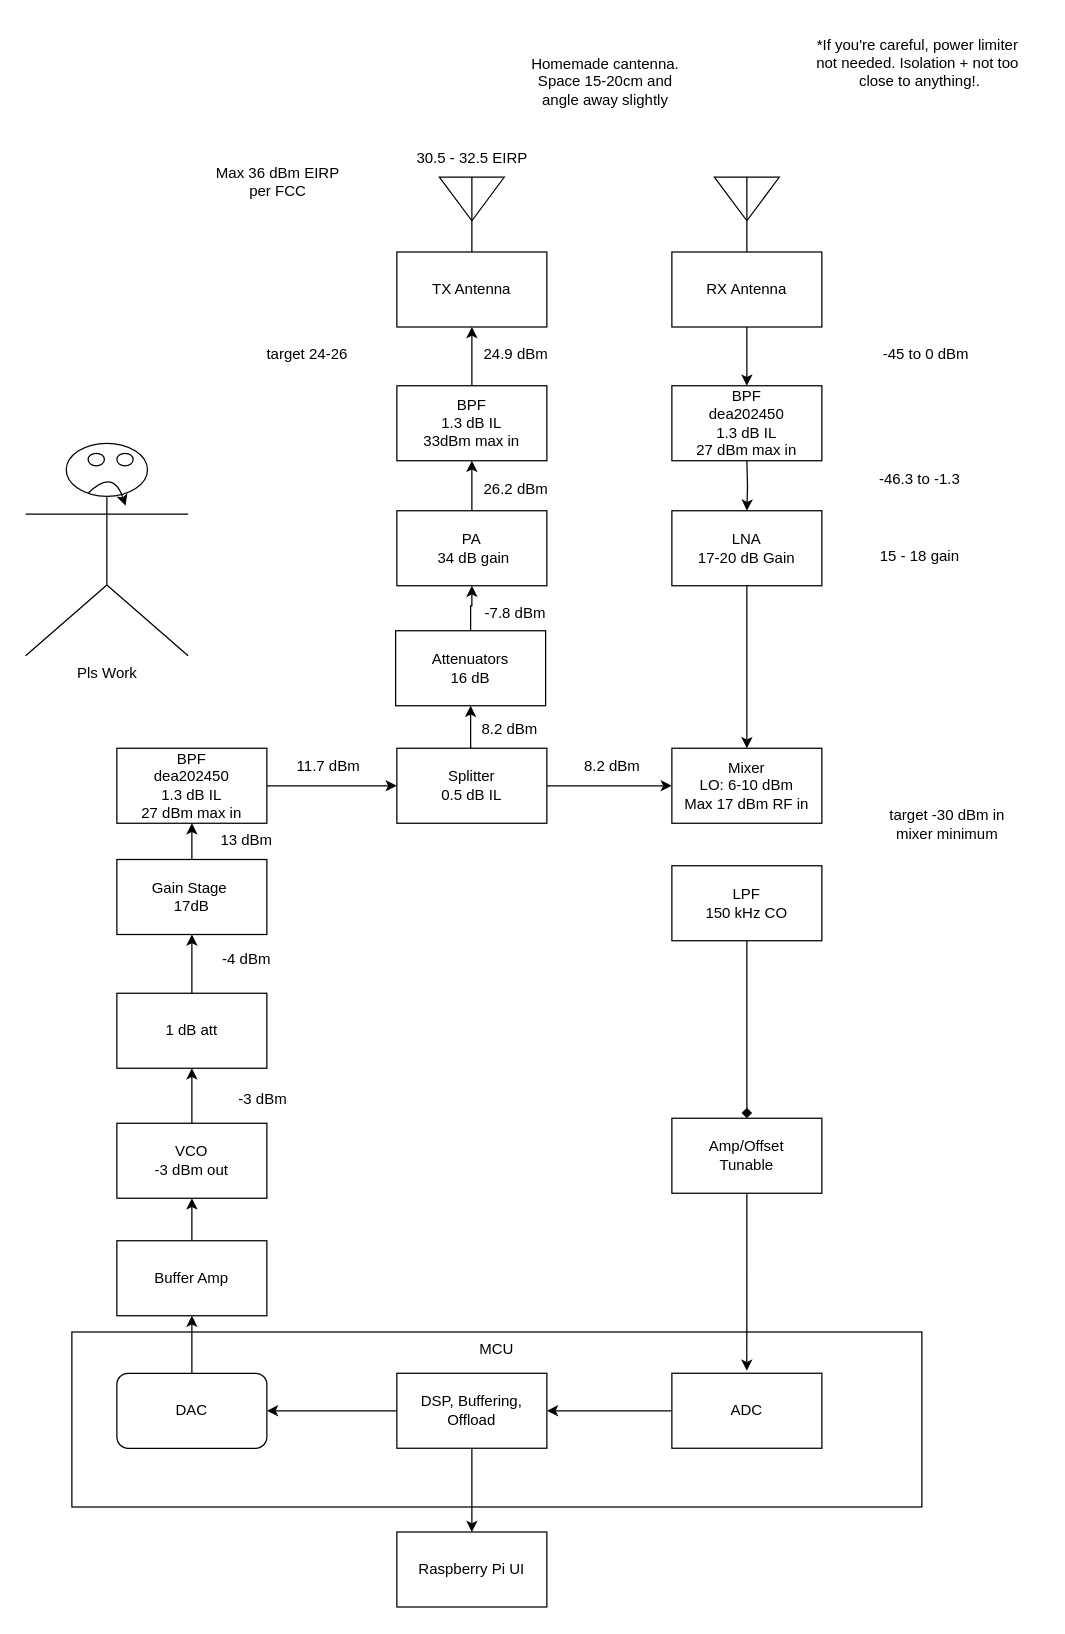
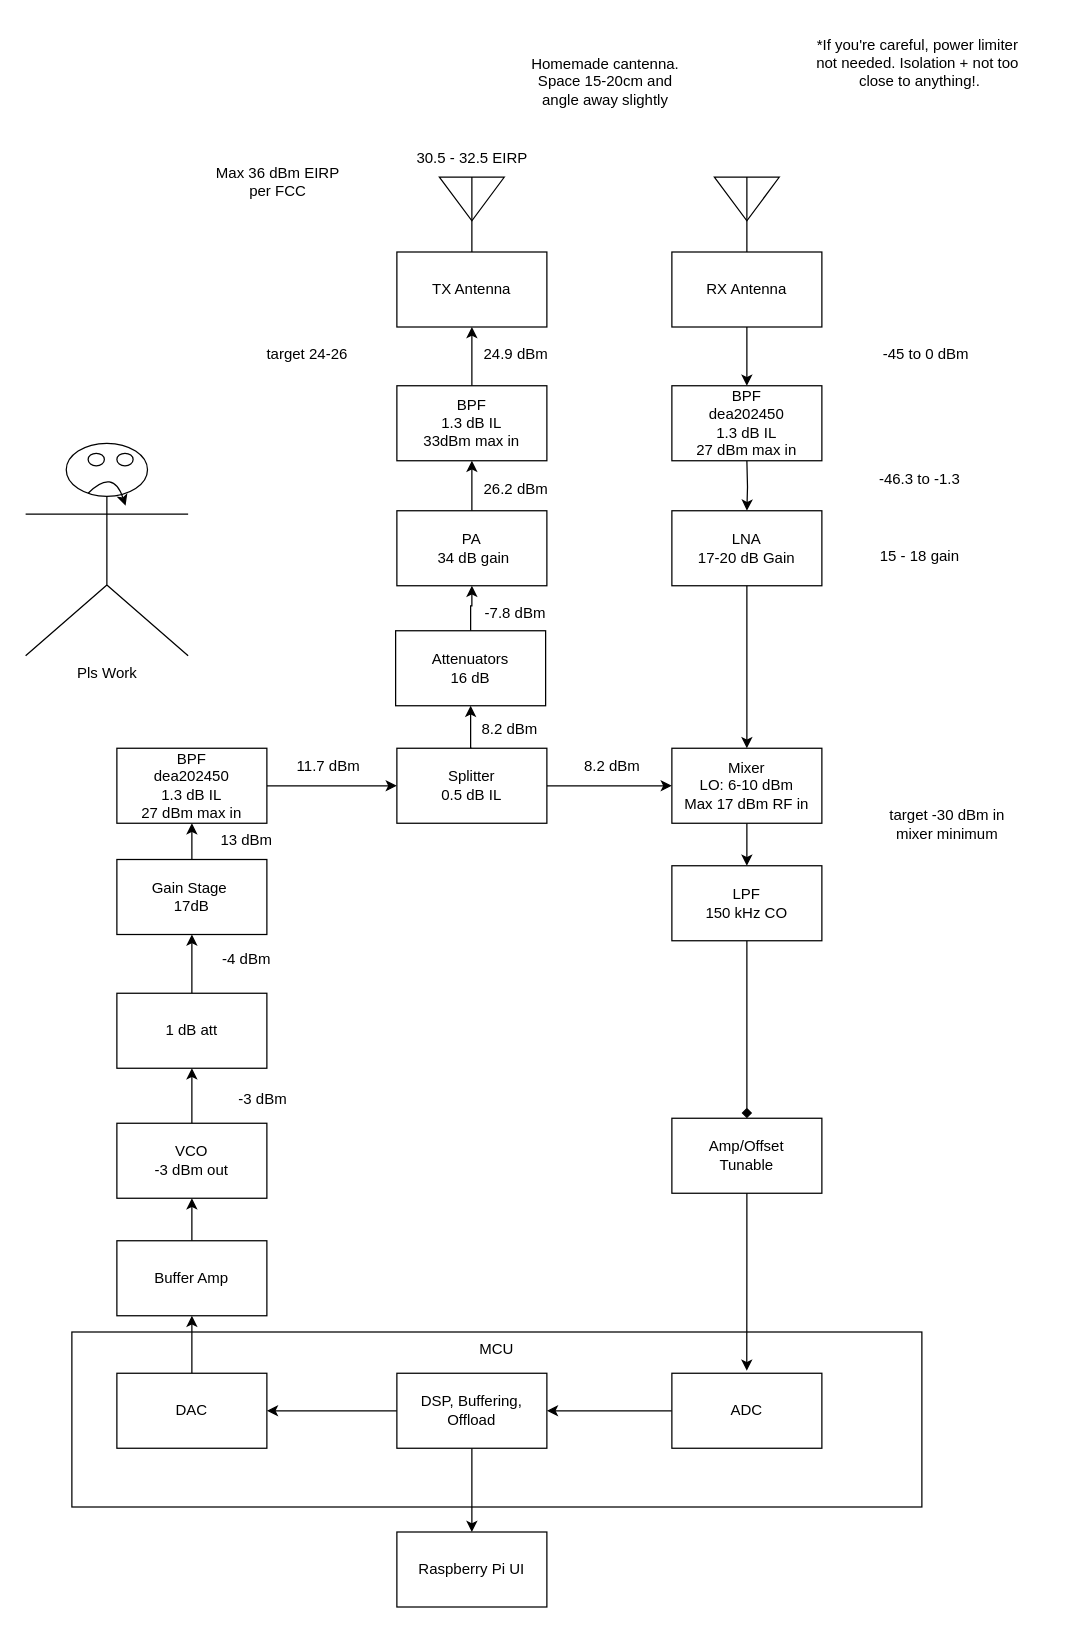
  <mxCell id="0" />
  <mxCell id="1" parent="0" />
  <mxCell id="2" value="" style="edgeStyle=orthogonalEdgeStyle;rounded=0;orthogonalLoop=1;jettySize=auto;html=1;" parent="1" source="3" edge="1"><mxGeometry relative="1" as="geometry"><mxPoint x="597" y="308" as="targetPoint" /></mxGeometry></mxCell>
  <mxCell id="3" value="RX Antenna" style="rounded=0;whiteSpace=wrap;html=1;" parent="1" vertex="1"><mxGeometry x="537" y="201" width="120" height="60" as="geometry" /></mxCell>
  <mxCell id="4" value="TX Antenna" style="rounded=0;whiteSpace=wrap;html=1;" parent="1" vertex="1"><mxGeometry x="317" y="201" width="120" height="60" as="geometry" /></mxCell>
  <mxCell id="5" value="" style="edgeStyle=orthogonalEdgeStyle;rounded=0;orthogonalLoop=1;jettySize=auto;html=1;" parent="1" source="6" target="21" edge="1"><mxGeometry relative="1" as="geometry" /></mxCell>
- <mxCell id="6" value="DAC" style="whiteSpace=wrap;html=1;rounded=1;" parent="1" vertex="1"><mxGeometry x="93" y="1098" width="120" height="60" as="geometry" /></mxCell>
+ <mxCell id="6" value="DAC" style="rounded=0;whiteSpace=wrap;html=1;" parent="1" vertex="1"><mxGeometry x="93" y="1098" width="120" height="60" as="geometry" /></mxCell>
  <mxCell id="7" value="" style="edgeStyle=orthogonalEdgeStyle;rounded=0;orthogonalLoop=1;jettySize=auto;html=1;" parent="1" source="8" target="11" edge="1"><mxGeometry relative="1" as="geometry" /></mxCell>
  <mxCell id="8" value="ADC" style="rounded=0;whiteSpace=wrap;html=1;" parent="1" vertex="1"><mxGeometry x="537" y="1098" width="120" height="60" as="geometry" /></mxCell>
  <mxCell id="9" value="" style="edgeStyle=orthogonalEdgeStyle;rounded=0;orthogonalLoop=1;jettySize=auto;html=1;" parent="1" source="11" target="6" edge="1"><mxGeometry relative="1" as="geometry" /></mxCell>
  <mxCell id="10" value="" style="edgeStyle=orthogonalEdgeStyle;rounded=0;orthogonalLoop=1;jettySize=auto;html=1;" parent="1" source="11" target="17" edge="1"><mxGeometry relative="1" as="geometry" /></mxCell>
  <mxCell id="11" value="DSP, Buffering, Offload" style="whiteSpace=wrap;html=1;" parent="1" vertex="1"><mxGeometry x="317" y="1098" width="120" height="60" as="geometry" /></mxCell>
  <mxCell id="12" value="" style="triangle;whiteSpace=wrap;html=1;direction=south;" parent="1" vertex="1"><mxGeometry x="351" y="141" width="52" height="35" as="geometry" /></mxCell>
  <mxCell id="13" value="" style="endArrow=none;html=1;rounded=0;entryX=0;entryY=0.5;entryDx=0;entryDy=0;" parent="1" target="12" edge="1"><mxGeometry width="50" height="50" relative="1" as="geometry"><mxPoint x="377" y="201" as="sourcePoint" /><mxPoint x="377" y="141" as="targetPoint" /></mxGeometry></mxCell>
  <mxCell id="14" value="" style="triangle;whiteSpace=wrap;html=1;direction=south;" parent="1" vertex="1"><mxGeometry x="571" y="141" width="52" height="35" as="geometry" /></mxCell>
  <mxCell id="15" value="" style="endArrow=none;html=1;rounded=0;entryX=0;entryY=0.5;entryDx=0;entryDy=0;" parent="1" target="14" edge="1"><mxGeometry width="50" height="50" relative="1" as="geometry"><mxPoint x="597" y="201" as="sourcePoint" /><mxPoint x="597" y="141" as="targetPoint" /></mxGeometry></mxCell>
  <mxCell id="16" value="Max 36 dBm EIRP per FCC" style="text;html=1;align=center;verticalAlign=middle;whiteSpace=wrap;rounded=0;" parent="1" vertex="1"><mxGeometry x="167" y="130" width="110" height="30" as="geometry" /></mxCell>
  <mxCell id="17" value="Raspberry Pi UI" style="rounded=0;whiteSpace=wrap;html=1;" parent="1" vertex="1"><mxGeometry x="317" y="1225" width="120" height="60" as="geometry" /></mxCell>
  <mxCell id="18" value="MCU&lt;div&gt;&lt;/div&gt;" style="rounded=0;whiteSpace=wrap;html=1;fillColor=none;verticalAlign=top;" parent="1" vertex="1"><mxGeometry x="57" y="1065" width="680" height="140" as="geometry" /></mxCell>
  <mxCell id="19" value="Homemade cantenna. Space 15-20cm and angle away slightly" style="text;html=1;align=center;verticalAlign=middle;whiteSpace=wrap;rounded=0;" parent="1" vertex="1"><mxGeometry x="417" y="50" width="134" height="30" as="geometry" /></mxCell>
  <mxCell id="20" value="" style="edgeStyle=orthogonalEdgeStyle;rounded=0;orthogonalLoop=1;jettySize=auto;html=1;" parent="1" source="21" target="23" edge="1"><mxGeometry relative="1" as="geometry" /></mxCell>
  <mxCell id="21" value="Buffer Amp" style="rounded=0;whiteSpace=wrap;html=1;" parent="1" vertex="1"><mxGeometry x="93" y="992" width="120" height="60" as="geometry" /></mxCell>
  <mxCell id="22" value="" style="edgeStyle=orthogonalEdgeStyle;rounded=0;orthogonalLoop=1;jettySize=auto;html=1;" edge="1" parent="1" source="23" target="67"><mxGeometry relative="1" as="geometry" /></mxCell>
  <mxCell id="23" value="VCO&lt;div&gt;-3 dBm out&lt;/div&gt;" style="rounded=0;whiteSpace=wrap;html=1;" parent="1" vertex="1"><mxGeometry x="93" y="898" width="120" height="60" as="geometry" /></mxCell>
  <mxCell id="24" value="" style="edgeStyle=orthogonalEdgeStyle;rounded=0;orthogonalLoop=1;jettySize=auto;html=1;" parent="1" source="25" target="34" edge="1"><mxGeometry relative="1" as="geometry" /></mxCell>
  <mxCell id="25" value="Gain Stage&amp;nbsp;&lt;div&gt;17dB&lt;/div&gt;" style="rounded=0;whiteSpace=wrap;html=1;" parent="1" vertex="1"><mxGeometry x="93" y="687" width="120" height="60" as="geometry" /></mxCell>
  <mxCell id="26" value="" style="edgeStyle=orthogonalEdgeStyle;rounded=0;orthogonalLoop=1;jettySize=auto;html=1;" parent="1" source="28" target="32" edge="1"><mxGeometry relative="1" as="geometry" /></mxCell>
  <mxCell id="27" style="edgeStyle=orthogonalEdgeStyle;rounded=0;orthogonalLoop=1;jettySize=auto;html=1;exitX=0.5;exitY=0;exitDx=0;exitDy=0;entryX=0.5;entryY=1;entryDx=0;entryDy=0;" parent="1" source="28" target="64" edge="1"><mxGeometry relative="1" as="geometry" /></mxCell>
  <mxCell id="28" value="Splitter&lt;div&gt;0.5 dB IL&lt;/div&gt;" style="rounded=0;whiteSpace=wrap;html=1;" parent="1" vertex="1"><mxGeometry x="317" y="598" width="120" height="60" as="geometry" /></mxCell>
  <mxCell id="29" value="-3 dBm" style="text;html=1;align=center;verticalAlign=middle;whiteSpace=wrap;rounded=0;" parent="1" vertex="1"><mxGeometry x="180" y="864" width="60" height="30" as="geometry" /></mxCell>
  <mxCell id="30" value="13 dBm" style="text;html=1;align=center;verticalAlign=middle;whiteSpace=wrap;rounded=0;" parent="1" vertex="1"><mxGeometry x="167" y="657" width="60" height="30" as="geometry" /></mxCell>
+ <mxCell id="31" value="" style="edgeStyle=orthogonalEdgeStyle;rounded=0;orthogonalLoop=1;jettySize=auto;html=1;" parent="1" source="32" target="50" edge="1"><mxGeometry relative="1" as="geometry" /></mxCell>
  <mxCell id="32" value="Mixer&lt;div&gt;LO: 6-10 dBm&lt;/div&gt;&lt;div&gt;Max 17 dBm RF in&lt;/div&gt;" style="rounded=0;whiteSpace=wrap;html=1;" parent="1" vertex="1"><mxGeometry x="537" y="598" width="120" height="60" as="geometry" /></mxCell>
  <mxCell id="33" value="" style="edgeStyle=orthogonalEdgeStyle;rounded=0;orthogonalLoop=1;jettySize=auto;html=1;" parent="1" source="34" target="28" edge="1"><mxGeometry relative="1" as="geometry" /></mxCell>
  <mxCell id="34" value="BPF&lt;div&gt;dea202450&lt;br&gt;&lt;div&gt;1.3 dB IL&lt;/div&gt;&lt;div&gt;27 dBm max in&lt;/div&gt;&lt;/div&gt;" style="rounded=0;whiteSpace=wrap;html=1;" parent="1" vertex="1"><mxGeometry x="93" y="598" width="120" height="60" as="geometry" /></mxCell>
  <mxCell id="35" value="11.7 dBm" style="text;html=1;align=center;verticalAlign=middle;resizable=0;points=[];autosize=1;strokeColor=none;fillColor=none;" parent="1" vertex="1"><mxGeometry x="227" y="598" width="70" height="30" as="geometry" /></mxCell>
  <mxCell id="36" value="8.2 dBm" style="text;html=1;align=center;verticalAlign=middle;resizable=0;points=[];autosize=1;strokeColor=none;fillColor=none;" parent="1" vertex="1"><mxGeometry x="454" y="598" width="70" height="30" as="geometry" /></mxCell>
  <mxCell id="37" value="" style="edgeStyle=orthogonalEdgeStyle;rounded=0;orthogonalLoop=1;jettySize=auto;html=1;" parent="1" source="38" target="41" edge="1"><mxGeometry relative="1" as="geometry" /></mxCell>
  <mxCell id="38" value="PA&lt;div&gt;&amp;nbsp;34 dB gain&lt;/div&gt;" style="rounded=0;whiteSpace=wrap;html=1;" parent="1" vertex="1"><mxGeometry x="317" y="408" width="120" height="60" as="geometry" /></mxCell>
  <mxCell id="39" value="8.2 dBm" style="text;html=1;align=center;verticalAlign=middle;resizable=0;points=[];autosize=1;strokeColor=none;fillColor=none;" parent="1" vertex="1"><mxGeometry x="372" y="568" width="70" height="30" as="geometry" /></mxCell>
  <mxCell id="40" value="" style="edgeStyle=orthogonalEdgeStyle;rounded=0;orthogonalLoop=1;jettySize=auto;html=1;" parent="1" source="41" target="4" edge="1"><mxGeometry relative="1" as="geometry" /></mxCell>
  <mxCell id="41" value="BPF&lt;div&gt;&lt;div&gt;1.3 dB IL&lt;/div&gt;&lt;/div&gt;&lt;div&gt;33dBm max in&lt;/div&gt;" style="rounded=0;whiteSpace=wrap;html=1;" parent="1" vertex="1"><mxGeometry x="317" y="308" width="120" height="60" as="geometry" /></mxCell>
  <mxCell id="42" value="26.2 dBm" style="text;html=1;align=center;verticalAlign=middle;resizable=0;points=[];autosize=1;strokeColor=none;fillColor=none;" parent="1" vertex="1"><mxGeometry x="377" y="376" width="70" height="30" as="geometry" /></mxCell>
  <mxCell id="43" value="24.9 dBm" style="text;html=1;align=center;verticalAlign=middle;resizable=0;points=[];autosize=1;strokeColor=none;fillColor=none;" parent="1" vertex="1"><mxGeometry x="377" y="268" width="70" height="30" as="geometry" /></mxCell>
  <mxCell id="44" value="30.5 - 32.5 EIRP" style="text;html=1;align=center;verticalAlign=middle;resizable=0;points=[];autosize=1;strokeColor=none;fillColor=none;" parent="1" vertex="1"><mxGeometry x="322" y="111" width="110" height="30" as="geometry" /></mxCell>
  <mxCell id="45" value="" style="edgeStyle=orthogonalEdgeStyle;rounded=0;orthogonalLoop=1;jettySize=auto;html=1;" parent="1" target="47" edge="1"><mxGeometry relative="1" as="geometry"><mxPoint x="597" y="368" as="sourcePoint" /></mxGeometry></mxCell>
  <mxCell id="46" value="" style="edgeStyle=orthogonalEdgeStyle;rounded=0;orthogonalLoop=1;jettySize=auto;html=1;" parent="1" source="47" target="32" edge="1"><mxGeometry relative="1" as="geometry" /></mxCell>
  <mxCell id="47" value="LNA&lt;div&gt;17-20 dB Gain&lt;/div&gt;" style="whiteSpace=wrap;html=1;" parent="1" vertex="1"><mxGeometry x="537" y="408" width="120" height="60" as="geometry" /></mxCell>
  <mxCell id="48" value="*If you're careful, power limiter&amp;nbsp;&lt;div&gt;not needed. Isolation + not too&amp;nbsp;&lt;/div&gt;&lt;div&gt;close to anything!&lt;span style=&quot;background-color: transparent; color: light-dark(rgb(0, 0, 0), rgb(255, 255, 255));&quot;&gt;.&lt;/span&gt;&lt;/div&gt;" style="text;html=1;align=center;verticalAlign=middle;resizable=0;points=[];autosize=1;strokeColor=none;fillColor=none;" parent="1" vertex="1"><mxGeometry x="640" y="20" width="190" height="60" as="geometry" /></mxCell>
  <mxCell id="49" value="" style="edgeStyle=orthogonalEdgeStyle;rounded=0;orthogonalLoop=1;jettySize=auto;html=1;endArrow=diamond;" parent="1" source="50" target="51" edge="1"><mxGeometry relative="1" as="geometry" /></mxCell>
  <mxCell id="50" value="LPF&lt;div&gt;150 kHz CO&lt;/div&gt;" style="whiteSpace=wrap;html=1;" parent="1" vertex="1"><mxGeometry x="537" y="692" width="120" height="60" as="geometry" /></mxCell>
  <mxCell id="51" value="Amp/Offset&lt;div&gt;Tunable&lt;/div&gt;" style="whiteSpace=wrap;html=1;" parent="1" vertex="1"><mxGeometry x="537" y="894" width="120" height="60" as="geometry" /></mxCell>
  <mxCell id="52" style="edgeStyle=orthogonalEdgeStyle;rounded=0;orthogonalLoop=1;jettySize=auto;html=1;exitX=0.5;exitY=1;exitDx=0;exitDy=0;entryX=0.794;entryY=0.221;entryDx=0;entryDy=0;entryPerimeter=0;" parent="1" source="51" target="18" edge="1"><mxGeometry relative="1" as="geometry" /></mxCell>
  <mxCell id="53" value="BPF&lt;div&gt;dea202450&lt;br&gt;&lt;div&gt;1.3 dB IL&lt;/div&gt;&lt;div&gt;27 dBm max in&lt;/div&gt;&lt;/div&gt;" style="rounded=0;whiteSpace=wrap;html=1;" parent="1" vertex="1"><mxGeometry x="537" y="308" width="120" height="60" as="geometry" /></mxCell>
  <mxCell id="54" value="target 24-26" style="text;html=1;align=center;verticalAlign=middle;resizable=0;points=[];autosize=1;strokeColor=none;fillColor=none;" parent="1" vertex="1"><mxGeometry x="200" y="268" width="90" height="30" as="geometry" /></mxCell>
  <mxCell id="55" value="target -30 dBm in mixer minimum" style="text;html=1;align=center;verticalAlign=middle;whiteSpace=wrap;rounded=0;" parent="1" vertex="1"><mxGeometry x="710" y="644" width="95" height="30" as="geometry" /></mxCell>
  <mxCell id="56" value="-45 to 0 dBm" style="text;html=1;align=center;verticalAlign=middle;resizable=0;points=[];autosize=1;strokeColor=none;fillColor=none;" parent="1" vertex="1"><mxGeometry x="695" y="268" width="90" height="30" as="geometry" /></mxCell>
  <mxCell id="57" value="-46.3 to -1.3" style="text;html=1;align=center;verticalAlign=middle;resizable=0;points=[];autosize=1;strokeColor=none;fillColor=none;" parent="1" vertex="1"><mxGeometry x="690" y="368" width="90" height="30" as="geometry" /></mxCell>
  <mxCell id="58" value="15 - 18 gain" style="text;html=1;align=center;verticalAlign=middle;resizable=0;points=[];autosize=1;strokeColor=none;fillColor=none;" parent="1" vertex="1"><mxGeometry x="690" y="430" width="90" height="30" as="geometry" /></mxCell>
  <mxCell id="59" value="Pls Work" style="shape=umlActor;verticalLabelPosition=bottom;verticalAlign=top;html=1;outlineConnect=0;" parent="1" vertex="1"><mxGeometry x="20" y="354" width="130" height="170" as="geometry" /></mxCell>
  <mxCell id="60" value="" style="ellipse;whiteSpace=wrap;html=1;" parent="1" vertex="1"><mxGeometry x="70" y="362" width="13" height="10" as="geometry" /></mxCell>
  <mxCell id="61" value="" style="ellipse;whiteSpace=wrap;html=1;" parent="1" vertex="1"><mxGeometry x="93" y="362" width="13" height="10" as="geometry" /></mxCell>
  <mxCell id="62" value="" style="curved=1;endArrow=classic;html=1;rounded=0;entryX=0.615;entryY=0.294;entryDx=0;entryDy=0;entryPerimeter=0;" parent="1" target="59" edge="1"><mxGeometry width="50" height="50" relative="1" as="geometry"><mxPoint x="70" y="394" as="sourcePoint" /><mxPoint x="110" y="404" as="targetPoint" /><Array as="points"><mxPoint x="90" y="374" /></Array></mxGeometry></mxCell>
  <mxCell id="63" style="edgeStyle=orthogonalEdgeStyle;rounded=0;orthogonalLoop=1;jettySize=auto;html=1;exitX=0.5;exitY=0;exitDx=0;exitDy=0;" parent="1" source="64" target="38" edge="1"><mxGeometry relative="1" as="geometry" /></mxCell>
  <mxCell id="64" value="Attenuators&lt;div&gt;16 dB&lt;/div&gt;" style="rounded=0;whiteSpace=wrap;html=1;" parent="1" vertex="1"><mxGeometry x="316" y="504" width="120" height="60" as="geometry" /></mxCell>
  <mxCell id="65" value="-7.8 dBm" style="text;html=1;align=center;verticalAlign=middle;whiteSpace=wrap;rounded=0;" parent="1" vertex="1"><mxGeometry x="382" y="475" width="60" height="30" as="geometry" /></mxCell>
  <mxCell id="66" style="edgeStyle=orthogonalEdgeStyle;rounded=0;orthogonalLoop=1;jettySize=auto;html=1;exitX=0.5;exitY=0;exitDx=0;exitDy=0;entryX=0.5;entryY=1;entryDx=0;entryDy=0;" edge="1" parent="1" source="67" target="25"><mxGeometry relative="1" as="geometry" /></mxCell>
  <mxCell id="67" value="1 dB att" style="whiteSpace=wrap;html=1;" parent="1" vertex="1"><mxGeometry x="93" y="794" width="120" height="60" as="geometry" /></mxCell>
  <mxCell id="68" value="-4 dBm" style="text;html=1;align=center;verticalAlign=middle;whiteSpace=wrap;rounded=0;" vertex="1" parent="1"><mxGeometry x="167" y="752" width="60" height="30" as="geometry" /></mxCell>
